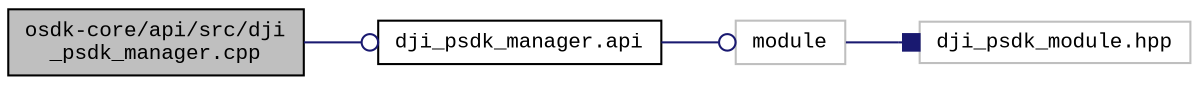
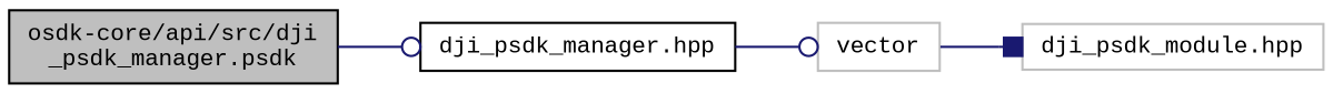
  digraph {
    fontname="Liberation Mono"
    rankdir=LR
    node [color=black fillcolor=white fontname="Liberation Mono" fontsize=10 shape=record style=filled]
    edge [arrowhead=odot color=midnightblue fontname="Liberation Mono" fontsize=10 labelfontname=Helvetica labelfontsize=10 style=solid]
-   n1 [fillcolor=grey75 fontcolor=black height=0.2 label="osdk-core/api/src/dji\l_psdk_manager.cpp" width=0.4]
-   n2 [height=0.2 label="dji_psdk_manager.api" width=0.4]
-   n3 [color=grey75 height=0.2 label=module width=0.4]
+   n1 [fillcolor=grey75 fontcolor=black height=0.2 label="osdk-core/api/src/dji\l_psdk_manager.psdk" width=0.4]
+   n2 [height=0.2 label="dji_psdk_manager.hpp" width=0.4]
+   n3 [color=grey75 height=0.2 label=vector width=0.4]
    n4 [color=grey75 height=0.2 label="dji_psdk_module.hpp" width=0.4]
    n1 -> n2
    n2 -> n3
    n3 -> n4 [arrowhead=box]
  }
